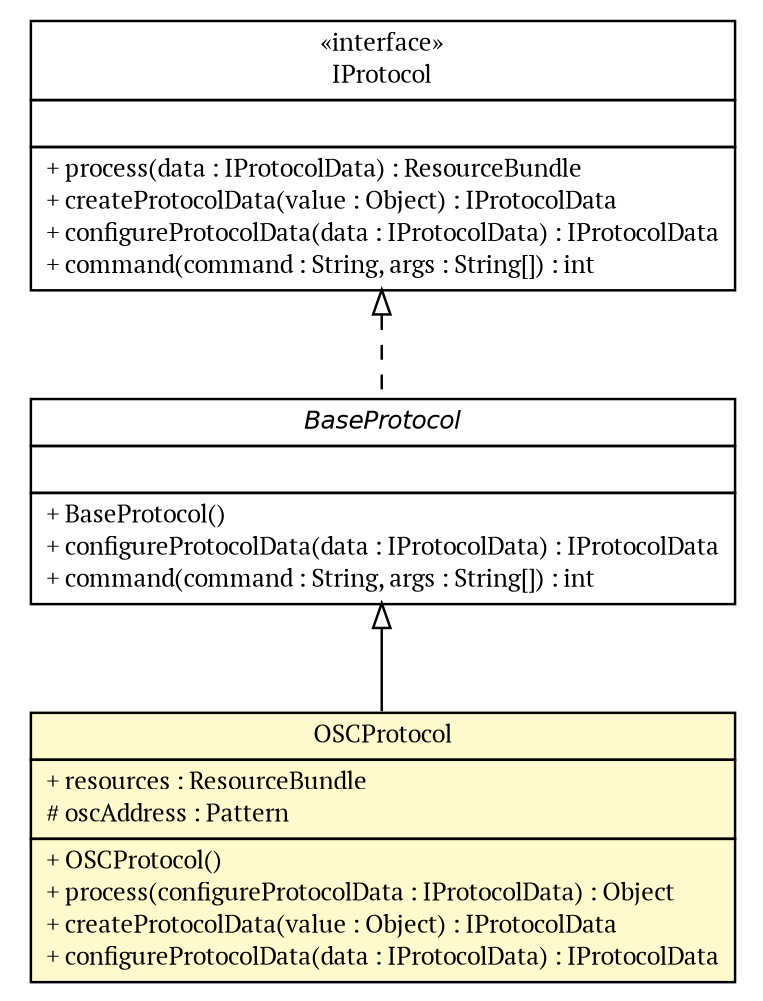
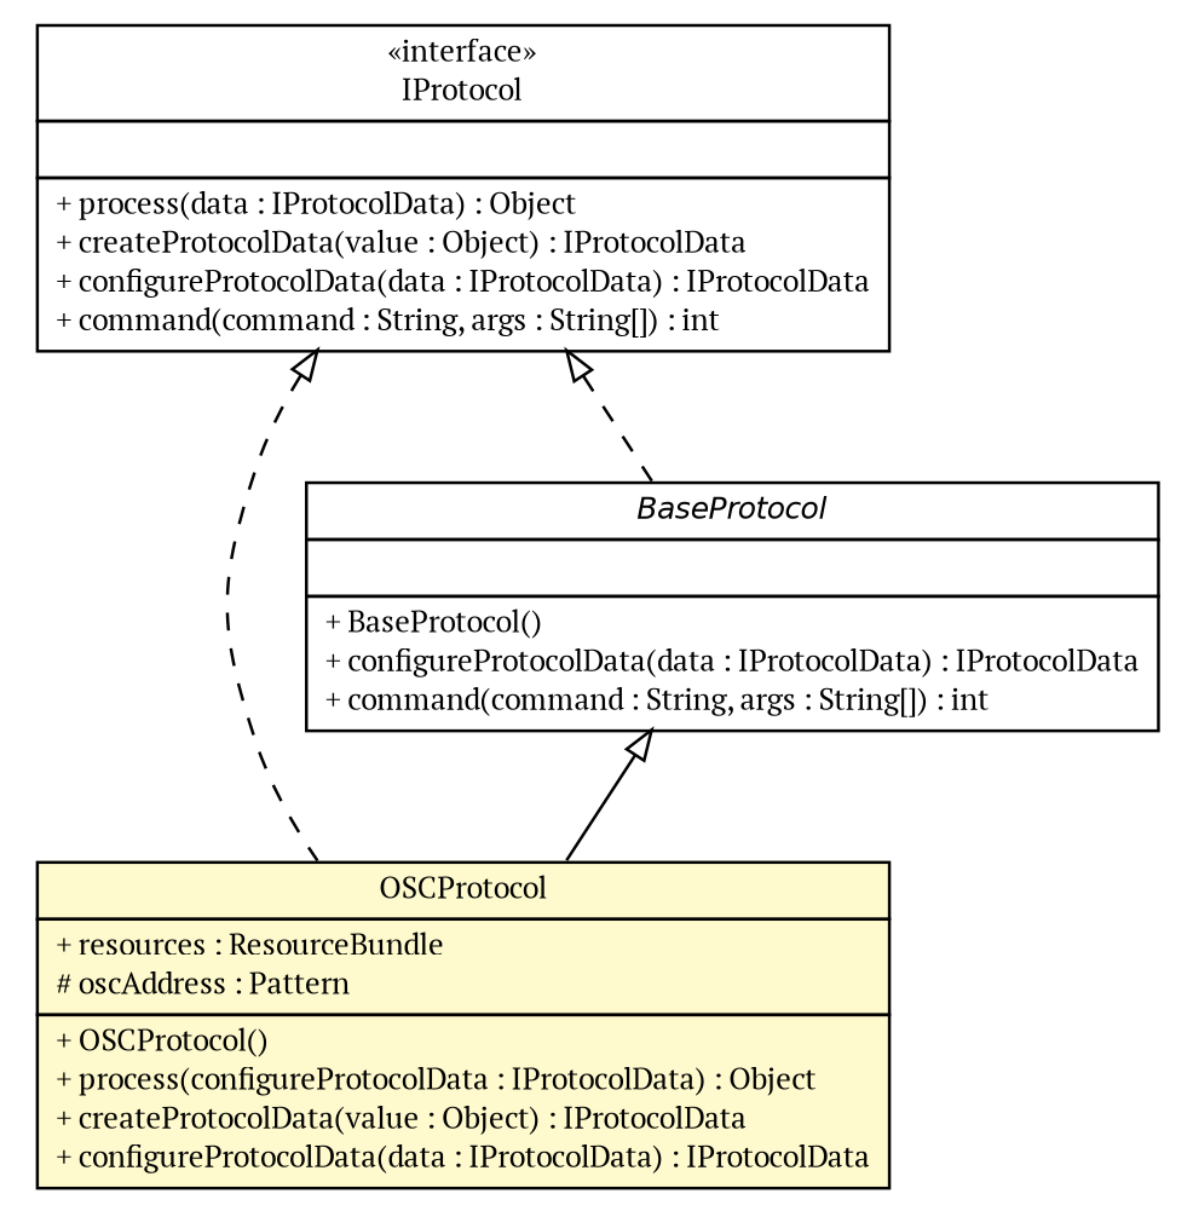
  digraph {
    fontname="PT Serif"
    nodesep=0.25
    ranksep=0.5
    node [fontcolor=black fontname="PT Serif" fontsize=10.0 shape=plaintext]
    edge [arrowtail=empty dir=back fontname="PT Serif" fontsize=10 headport=p labelfontname=Helvetica labelfontsize=10 tailport=p style=dashed]
    n1 [label=<<table title="com.xley.lfosc.osc.OSCProtocol" border="0" cellborder="1" cellspacing="0" cellpadding="2" port="p" bgcolor="lemonChiffon" href="./OSCProtocol.html"> 		<tr><td><table border="0" cellspacing="0" cellpadding="1"> <tr><td align="center" balign="center"> OSCProtocol </td></tr> 		</table></td></tr> 		<tr><td><table border="0" cellspacing="0" cellpadding="1"> <tr><td align="left" balign="left"> + resources : ResourceBundle </td></tr> <tr><td align="left" balign="left"> # oscAddress : Pattern </td></tr> 		</table></td></tr> 		<tr><td><table border="0" cellspacing="0" cellpadding="1"> <tr><td align="left" balign="left"> + OSCProtocol() </td></tr> <tr><td align="left" balign="left"> + process(configureProtocolData : IProtocolData) : Object </td></tr> <tr><td align="left" balign="left"> + createProtocolData(value : Object) : IProtocolData </td></tr> <tr><td align="left" balign="left"> + configureProtocolData(data : IProtocolData) : IProtocolData </td></tr> 		</table></td></tr> 		</table>>]
    n2 [label=<<table title="com.xley.lfosc.impl.BaseProtocol" border="0" cellborder="1" cellspacing="0" cellpadding="2" port="p" href="../impl/BaseProtocol.html"> 		<tr><td><table border="0" cellspacing="0" cellpadding="1"> <tr><td align="center" balign="center"><font face="Helvetica-Oblique"> BaseProtocol </font></td></tr> 		</table></td></tr> 		<tr><td><table border="0" cellspacing="0" cellpadding="1"> <tr><td align="left" balign="left">  </td></tr> 		</table></td></tr> 		<tr><td><table border="0" cellspacing="0" cellpadding="1"> <tr><td align="left" balign="left"> + BaseProtocol() </td></tr> <tr><td align="left" balign="left"> + configureProtocolData(data : IProtocolData) : IProtocolData </td></tr> <tr><td align="left" balign="left"> + command(command : String, args : String[]) : int </td></tr> 		</table></td></tr> 		</table>>]
-   n3 [label=<<table title="com.xley.lfosc.IProtocol" border="0" cellborder="1" cellspacing="0" cellpadding="2" port="p" href="../IProtocol.html"> 		<tr><td><table border="0" cellspacing="0" cellpadding="1"> <tr><td align="center" balign="center"> &#171;interface&#187; </td></tr> <tr><td align="center" balign="center"> IProtocol </td></tr> 		</table></td></tr> 		<tr><td><table border="0" cellspacing="0" cellpadding="1"> <tr><td align="left" balign="left">  </td></tr> 		</table></td></tr> 		<tr><td><table border="0" cellspacing="0" cellpadding="1"> <tr><td align="left" balign="left"> + process(data : IProtocolData) : ResourceBundle </td></tr> <tr><td align="left" balign="left"> + createProtocolData(value : Object) : IProtocolData </td></tr> <tr><td align="left" balign="left"> + configureProtocolData(data : IProtocolData) : IProtocolData </td></tr> <tr><td align="left" balign="left"> + command(command : String, args : String[]) : int </td></tr> 		</table></td></tr> 		</table>>]
+   n3 [label=<<table title="com.xley.lfosc.IProtocol" border="0" cellborder="1" cellspacing="0" cellpadding="2" port="p" href="../IProtocol.html"> 		<tr><td><table border="0" cellspacing="0" cellpadding="1"> <tr><td align="center" balign="center"> &#171;interface&#187; </td></tr> <tr><td align="center" balign="center"> IProtocol </td></tr> 		</table></td></tr> 		<tr><td><table border="0" cellspacing="0" cellpadding="1"> <tr><td align="left" balign="left">  </td></tr> 		</table></td></tr> 		<tr><td><table border="0" cellspacing="0" cellpadding="1"> <tr><td align="left" balign="left"> + process(data : IProtocolData) : Object </td></tr> <tr><td align="left" balign="left"> + createProtocolData(value : Object) : IProtocolData </td></tr> <tr><td align="left" balign="left"> + configureProtocolData(data : IProtocolData) : IProtocolData </td></tr> <tr><td align="left" balign="left"> + command(command : String, args : String[]) : int </td></tr> 		</table></td></tr> 		</table>>]
    n2 -> n1 [style=""]
+   n3 -> n1
    n3 -> n2
  }
